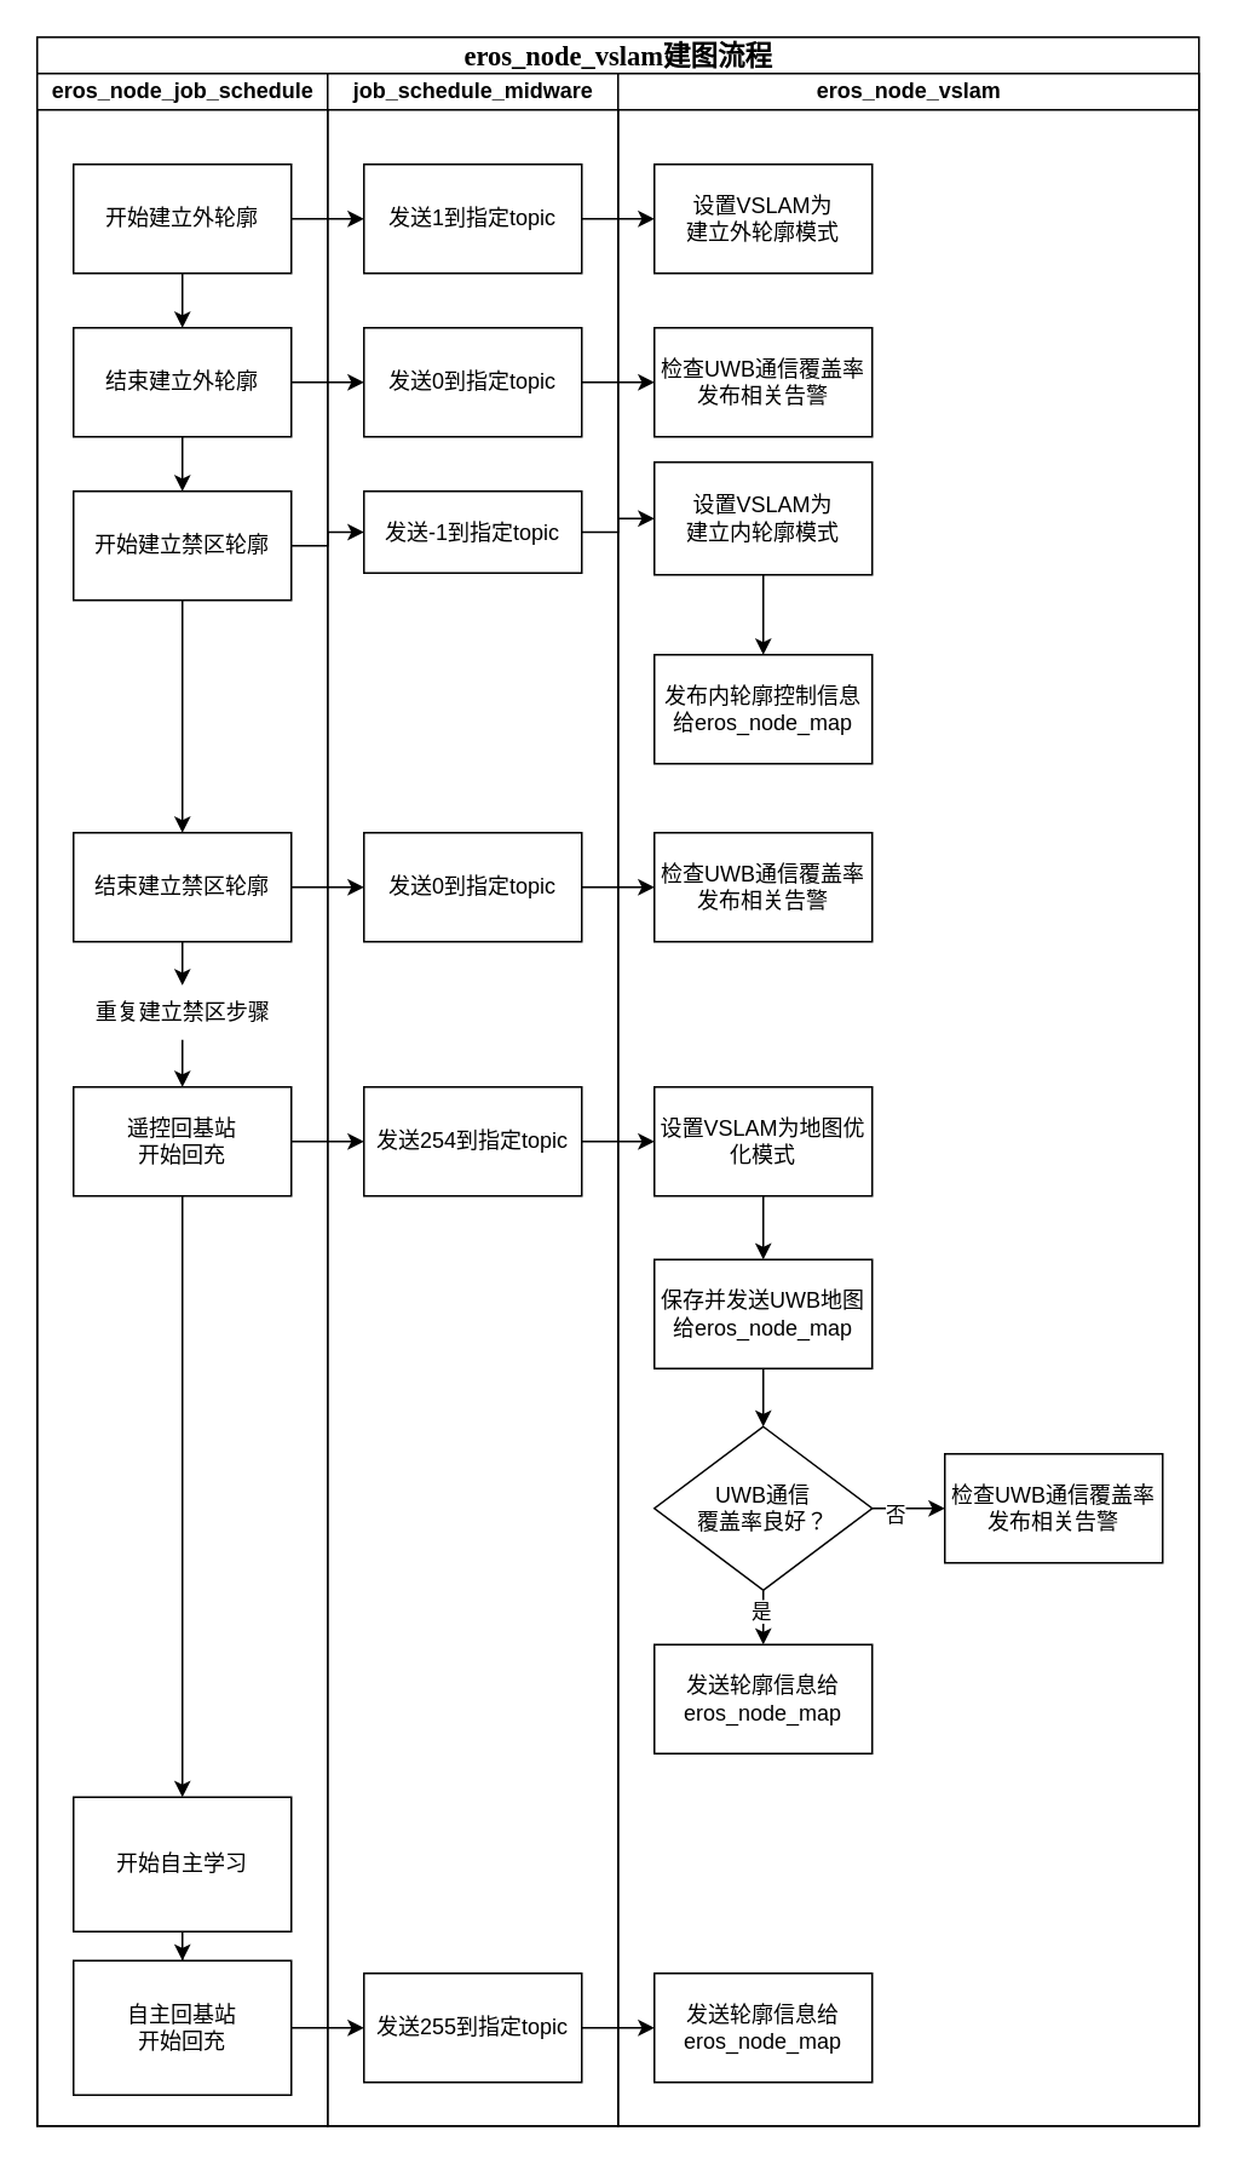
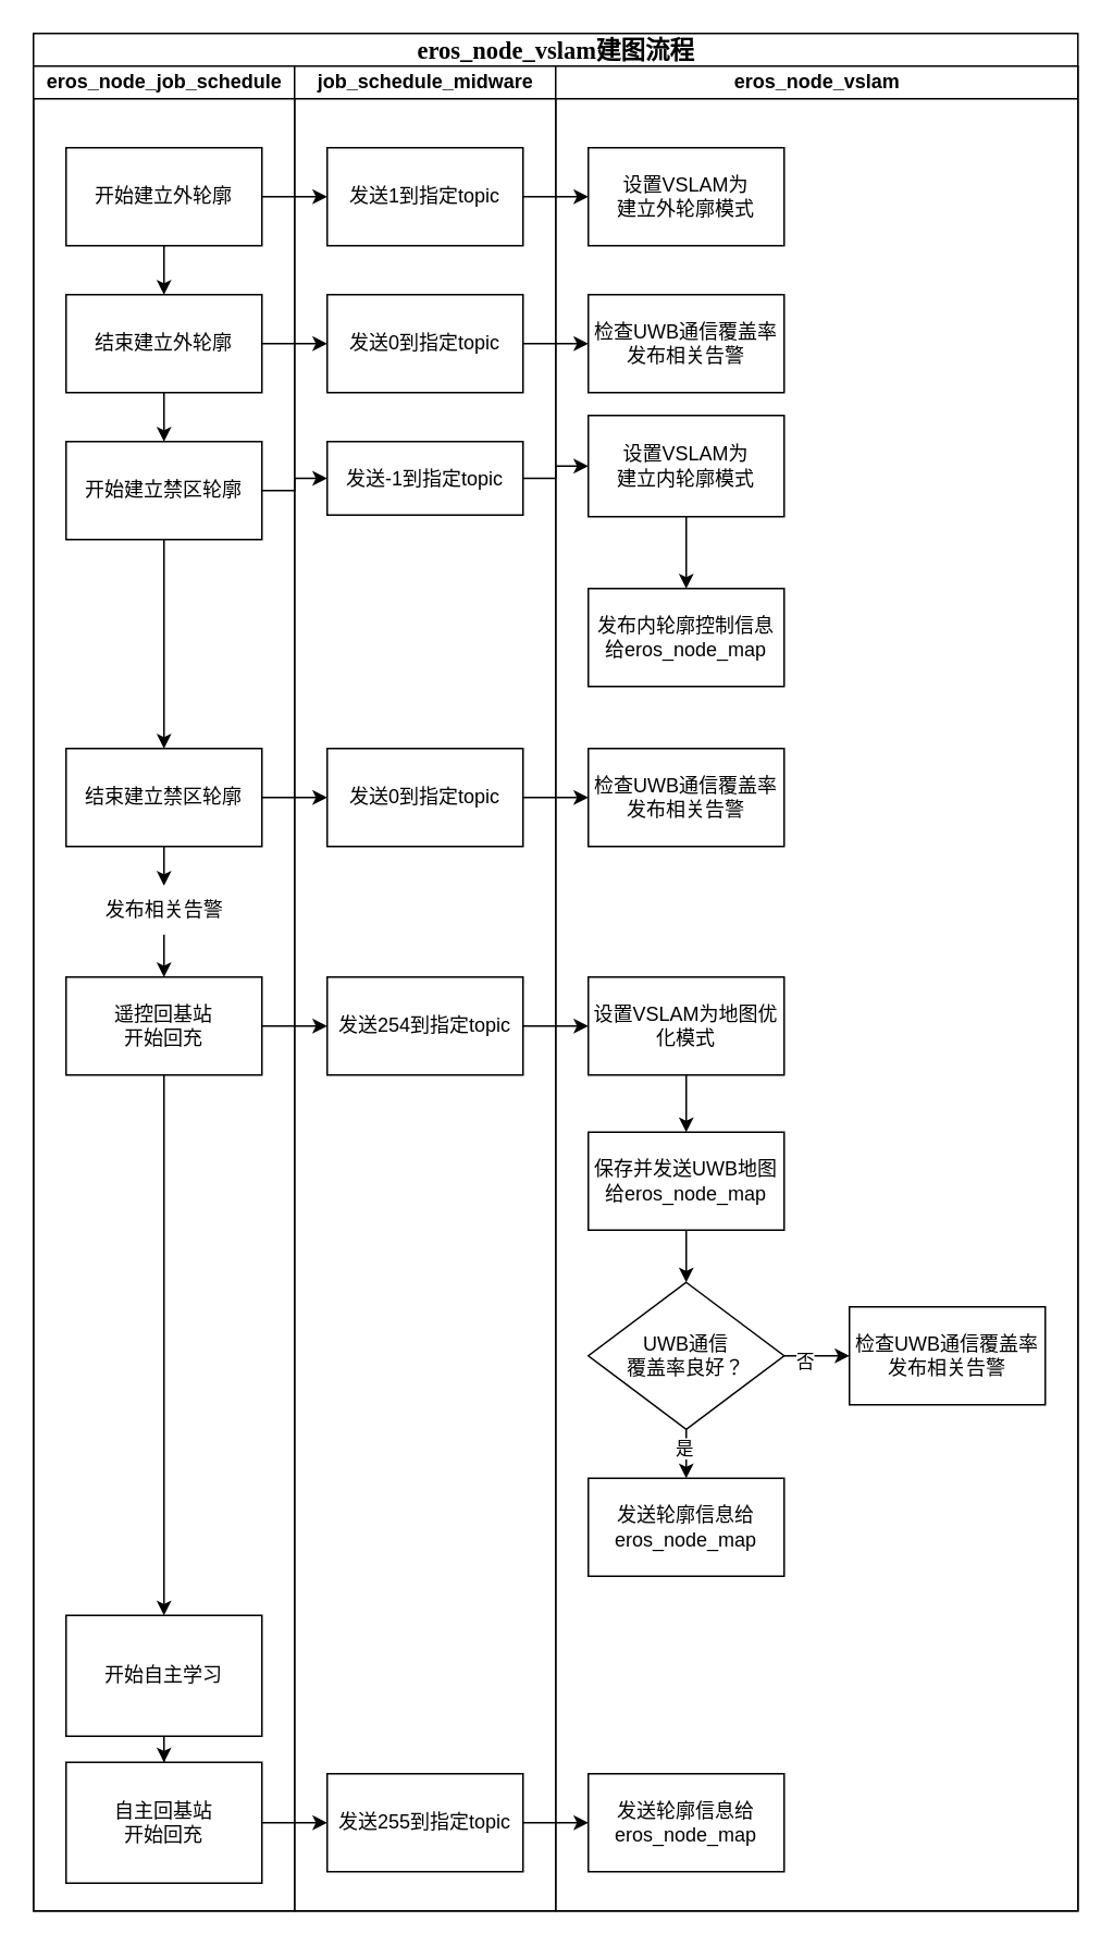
  <mxCell id="0" />
  <mxCell id="1" parent="0" />
  <mxCell id="2" value="&lt;font style=&quot;font-size: 15px;&quot;&gt;eros_node_vslam建图流程&lt;/font&gt;" style="swimlane;html=1;childLayout=stackLayout;startSize=20;rounded=0;shadow=0;labelBackgroundColor=none;strokeWidth=1;fontFamily=Verdana;fontSize=8;align=center;" parent="1" vertex="1"><mxGeometry x="20" y="20" width="640" height="1150" as="geometry" /></mxCell>
  <mxCell id="3" value="eros_node_job_schedule" style="swimlane;html=1;startSize=20;" parent="2" vertex="1"><mxGeometry y="20" width="160" height="1130" as="geometry" /></mxCell>
  <mxCell id="4" value="" style="edgeStyle=orthogonalEdgeStyle;rounded=0;orthogonalLoop=1;jettySize=auto;html=1;" edge="1" parent="3" source="5" target="7"><mxGeometry relative="1" as="geometry" /></mxCell>
  <mxCell id="5" value="开始建立外轮廓" style="rounded=0;whiteSpace=wrap;html=1;" vertex="1" parent="3"><mxGeometry x="20" y="50" width="120" height="60" as="geometry" /></mxCell>
  <mxCell id="6" value="" style="edgeStyle=orthogonalEdgeStyle;rounded=0;orthogonalLoop=1;jettySize=auto;html=1;" edge="1" parent="3" source="7" target="9"><mxGeometry relative="1" as="geometry" /></mxCell>
  <mxCell id="7" value="结束建立外轮廓" style="rounded=0;whiteSpace=wrap;html=1;" vertex="1" parent="3"><mxGeometry x="20" y="140" width="120" height="60" as="geometry" /></mxCell>
  <mxCell id="8" value="" style="edgeStyle=orthogonalEdgeStyle;rounded=0;orthogonalLoop=1;jettySize=auto;html=1;" edge="1" parent="3" source="9" target="11"><mxGeometry relative="1" as="geometry" /></mxCell>
  <mxCell id="9" value="开始建立禁区轮廓" style="rounded=0;whiteSpace=wrap;html=1;" vertex="1" parent="3"><mxGeometry x="20" y="230" width="120" height="60" as="geometry" /></mxCell>
  <mxCell id="10" value="" style="edgeStyle=orthogonalEdgeStyle;rounded=0;orthogonalLoop=1;jettySize=auto;html=1;" edge="1" parent="3" source="11" target="16"><mxGeometry relative="1" as="geometry" /></mxCell>
  <mxCell id="11" value="结束建立禁区轮廓" style="rounded=0;whiteSpace=wrap;html=1;" vertex="1" parent="3"><mxGeometry x="20" y="418" width="120" height="60" as="geometry" /></mxCell>
  <mxCell id="12" value="" style="edgeStyle=orthogonalEdgeStyle;rounded=0;orthogonalLoop=1;jettySize=auto;html=1;" edge="1" parent="3" source="13" target="14"><mxGeometry relative="1" as="geometry" /></mxCell>
  <mxCell id="13" value="开始自主学习" style="rounded=0;whiteSpace=wrap;html=1;" vertex="1" parent="3"><mxGeometry x="20" y="949" width="120" height="74" as="geometry" /></mxCell>
  <mxCell id="14" value="自主回基站&lt;br&gt;开始回充" style="rounded=0;whiteSpace=wrap;html=1;" vertex="1" parent="3"><mxGeometry x="20" y="1039" width="120" height="74" as="geometry" /></mxCell>
  <mxCell id="15" value="" style="edgeStyle=orthogonalEdgeStyle;rounded=0;orthogonalLoop=1;jettySize=auto;html=1;" edge="1" parent="3" source="16" target="18"><mxGeometry relative="1" as="geometry" /></mxCell>
- <mxCell id="16" value="重复建立禁区步骤" style="text;html=1;align=center;verticalAlign=middle;resizable=0;points=[];autosize=1;strokeColor=none;fillColor=none;" vertex="1" parent="3"><mxGeometry x="20" y="502" width="120" height="30" as="geometry" /></mxCell>
+ <mxCell id="16" value="发布相关告警" style="text;html=1;align=center;verticalAlign=middle;resizable=0;points=[];autosize=1;strokeColor=none;fillColor=none;" vertex="1" parent="3"><mxGeometry x="20" y="502" width="120" height="30" as="geometry" /></mxCell>
  <mxCell id="17" value="" style="edgeStyle=orthogonalEdgeStyle;rounded=0;orthogonalLoop=1;jettySize=auto;html=1;" edge="1" parent="3" source="18" target="13"><mxGeometry relative="1" as="geometry" /></mxCell>
  <mxCell id="18" value="遥控回基站&lt;br&gt;开始回充" style="rounded=0;whiteSpace=wrap;html=1;" vertex="1" parent="3"><mxGeometry x="20" y="558" width="120" height="60" as="geometry" /></mxCell>
  <mxCell id="19" value="job_schedule_midware" style="swimlane;html=1;startSize=20;" parent="2" vertex="1"><mxGeometry x="160" y="20" width="160" height="1130" as="geometry" /></mxCell>
  <mxCell id="20" value="发送1到指定topic" style="rounded=0;whiteSpace=wrap;html=1;" vertex="1" parent="19"><mxGeometry x="20" y="50" width="120" height="60" as="geometry" /></mxCell>
  <mxCell id="21" value="发送255到指定topic" style="rounded=0;whiteSpace=wrap;html=1;" vertex="1" parent="19"><mxGeometry x="20" y="1046" width="120" height="60" as="geometry" /></mxCell>
  <mxCell id="22" value="发送254到指定topic" style="rounded=0;whiteSpace=wrap;html=1;" vertex="1" parent="19"><mxGeometry x="20" y="558" width="120" height="60" as="geometry" /></mxCell>
  <mxCell id="23" value="发送0到指定topic" style="rounded=0;whiteSpace=wrap;html=1;" vertex="1" parent="19"><mxGeometry x="20" y="418" width="120" height="60" as="geometry" /></mxCell>
  <mxCell id="24" value="发送-1到指定topic" style="rounded=0;whiteSpace=wrap;html=1;" vertex="1" parent="19"><mxGeometry x="20" y="230" width="120" height="45" as="geometry" /></mxCell>
  <mxCell id="25" value="发送0到指定topic" style="rounded=0;whiteSpace=wrap;html=1;" vertex="1" parent="19"><mxGeometry x="20" y="140" width="120" height="60" as="geometry" /></mxCell>
  <mxCell id="26" value="eros_node_vslam" style="swimlane;html=1;startSize=20;" parent="2" vertex="1"><mxGeometry x="320" y="20" width="320" height="1130" as="geometry" /></mxCell>
  <mxCell id="27" value="设置VSLAM为&lt;br&gt;建立外轮廓模式" style="rounded=0;whiteSpace=wrap;html=1;" vertex="1" parent="26"><mxGeometry x="20" y="50" width="120" height="60" as="geometry" /></mxCell>
  <mxCell id="28" value="检查UWB通信覆盖率&lt;br&gt;发布相关告警" style="rounded=0;whiteSpace=wrap;html=1;" vertex="1" parent="26"><mxGeometry x="20" y="140" width="120" height="60" as="geometry" /></mxCell>
  <mxCell id="29" value="检查UWB通信覆盖率&lt;br&gt;发布相关告警" style="rounded=0;whiteSpace=wrap;html=1;" vertex="1" parent="26"><mxGeometry x="20" y="418" width="120" height="60" as="geometry" /></mxCell>
  <mxCell id="30" value="" style="edgeStyle=orthogonalEdgeStyle;rounded=0;orthogonalLoop=1;jettySize=auto;html=1;" edge="1" parent="26" source="31" target="32"><mxGeometry relative="1" as="geometry" /></mxCell>
  <mxCell id="31" value="设置VSLAM为&lt;br&gt;建立内轮廓模式" style="rounded=0;whiteSpace=wrap;html=1;" vertex="1" parent="26"><mxGeometry x="20" y="214" width="120" height="62" as="geometry" /></mxCell>
  <mxCell id="32" value="发布内轮廓控制信息给eros_node_map" style="rounded=0;whiteSpace=wrap;html=1;" vertex="1" parent="26"><mxGeometry x="20" y="320" width="120" height="60" as="geometry" /></mxCell>
  <mxCell id="33" value="" style="edgeStyle=orthogonalEdgeStyle;rounded=0;orthogonalLoop=1;jettySize=auto;html=1;" edge="1" parent="26" source="34" target="39"><mxGeometry relative="1" as="geometry" /></mxCell>
  <mxCell id="34" value="保存并发送UWB地图给eros_node_map" style="rounded=0;whiteSpace=wrap;html=1;" vertex="1" parent="26"><mxGeometry x="20" y="653" width="120" height="60" as="geometry" /></mxCell>
  <mxCell id="35" value="" style="edgeStyle=orthogonalEdgeStyle;rounded=0;orthogonalLoop=1;jettySize=auto;html=1;" edge="1" parent="26" source="39" target="40"><mxGeometry relative="1" as="geometry" /></mxCell>
  <mxCell id="36" value="否" style="edgeLabel;html=1;align=center;verticalAlign=middle;resizable=0;points=[];" vertex="1" connectable="0" parent="35"><mxGeometry x="-0.4" y="-3" relative="1" as="geometry"><mxPoint as="offset" /></mxGeometry></mxCell>
  <mxCell id="37" value="" style="edgeStyle=orthogonalEdgeStyle;rounded=0;orthogonalLoop=1;jettySize=auto;html=1;" edge="1" parent="26" source="39" target="41"><mxGeometry relative="1" as="geometry" /></mxCell>
  <mxCell id="38" value="是" style="edgeLabel;html=1;align=center;verticalAlign=middle;resizable=0;points=[];" vertex="1" connectable="0" parent="37"><mxGeometry x="0.24" y="-2" relative="1" as="geometry"><mxPoint as="offset" /></mxGeometry></mxCell>
  <mxCell id="39" value="UWB通信&lt;br&gt;覆盖率良好？" style="rhombus;whiteSpace=wrap;html=1;" vertex="1" parent="26"><mxGeometry x="20" y="745" width="120" height="90" as="geometry" /></mxCell>
  <mxCell id="40" value="检查UWB通信覆盖率&lt;br&gt;发布相关告警" style="rounded=0;whiteSpace=wrap;html=1;" vertex="1" parent="26"><mxGeometry x="180" y="760" width="120" height="60" as="geometry" /></mxCell>
  <mxCell id="41" value="发送轮廓信息给eros_node_map" style="rounded=0;whiteSpace=wrap;html=1;" vertex="1" parent="26"><mxGeometry x="20" y="865" width="120" height="60" as="geometry" /></mxCell>
  <mxCell id="42" value="发送轮廓信息给eros_node_map" style="rounded=0;whiteSpace=wrap;html=1;" vertex="1" parent="26"><mxGeometry x="20" y="1046" width="120" height="60" as="geometry" /></mxCell>
  <mxCell id="43" value="" style="edgeStyle=orthogonalEdgeStyle;rounded=0;orthogonalLoop=1;jettySize=auto;html=1;" edge="1" parent="26" source="44" target="34"><mxGeometry relative="1" as="geometry" /></mxCell>
  <mxCell id="44" value="设置VSLAM为地图优化模式" style="rounded=0;whiteSpace=wrap;html=1;" vertex="1" parent="26"><mxGeometry x="20" y="558" width="120" height="60" as="geometry" /></mxCell>
  <mxCell id="45" value="" style="edgeStyle=orthogonalEdgeStyle;rounded=0;orthogonalLoop=1;jettySize=auto;html=1;" edge="1" parent="2" source="14" target="21"><mxGeometry relative="1" as="geometry" /></mxCell>
  <mxCell id="46" value="" style="edgeStyle=orthogonalEdgeStyle;rounded=0;orthogonalLoop=1;jettySize=auto;html=1;" edge="1" parent="2" source="21" target="42"><mxGeometry relative="1" as="geometry" /></mxCell>
  <mxCell id="47" value="" style="edgeStyle=orthogonalEdgeStyle;rounded=0;orthogonalLoop=1;jettySize=auto;html=1;" edge="1" parent="2" source="5" target="20"><mxGeometry relative="1" as="geometry" /></mxCell>
  <mxCell id="48" value="" style="edgeStyle=orthogonalEdgeStyle;rounded=0;orthogonalLoop=1;jettySize=auto;html=1;" edge="1" parent="2" source="7" target="25"><mxGeometry relative="1" as="geometry" /></mxCell>
  <mxCell id="49" value="" style="edgeStyle=orthogonalEdgeStyle;rounded=0;orthogonalLoop=1;jettySize=auto;html=1;" edge="1" parent="2" source="9" target="24"><mxGeometry relative="1" as="geometry" /></mxCell>
  <mxCell id="50" value="" style="edgeStyle=orthogonalEdgeStyle;rounded=0;orthogonalLoop=1;jettySize=auto;html=1;" edge="1" parent="2" source="11" target="23"><mxGeometry relative="1" as="geometry" /></mxCell>
  <mxCell id="51" value="" style="edgeStyle=orthogonalEdgeStyle;rounded=0;orthogonalLoop=1;jettySize=auto;html=1;" edge="1" parent="2" source="18" target="22"><mxGeometry relative="1" as="geometry" /></mxCell>
  <mxCell id="52" value="" style="edgeStyle=orthogonalEdgeStyle;rounded=0;orthogonalLoop=1;jettySize=auto;html=1;" edge="1" parent="2" source="20" target="27"><mxGeometry relative="1" as="geometry" /></mxCell>
  <mxCell id="53" value="" style="edgeStyle=orthogonalEdgeStyle;rounded=0;orthogonalLoop=1;jettySize=auto;html=1;" edge="1" parent="2" source="25" target="28"><mxGeometry relative="1" as="geometry" /></mxCell>
  <mxCell id="54" value="" style="edgeStyle=orthogonalEdgeStyle;rounded=0;orthogonalLoop=1;jettySize=auto;html=1;" edge="1" parent="2" source="24" target="31"><mxGeometry relative="1" as="geometry" /></mxCell>
  <mxCell id="55" value="" style="edgeStyle=orthogonalEdgeStyle;rounded=0;orthogonalLoop=1;jettySize=auto;html=1;" edge="1" parent="2" source="23" target="29"><mxGeometry relative="1" as="geometry" /></mxCell>
  <mxCell id="56" value="" style="edgeStyle=orthogonalEdgeStyle;rounded=0;orthogonalLoop=1;jettySize=auto;html=1;" edge="1" parent="2" source="22" target="44"><mxGeometry relative="1" as="geometry" /></mxCell>
